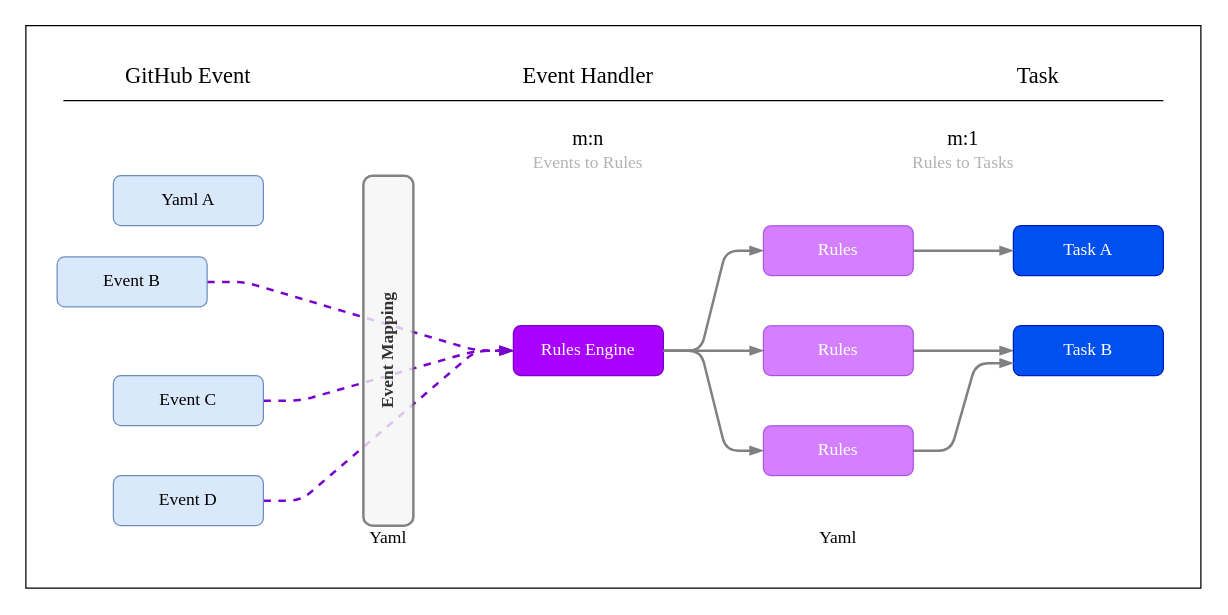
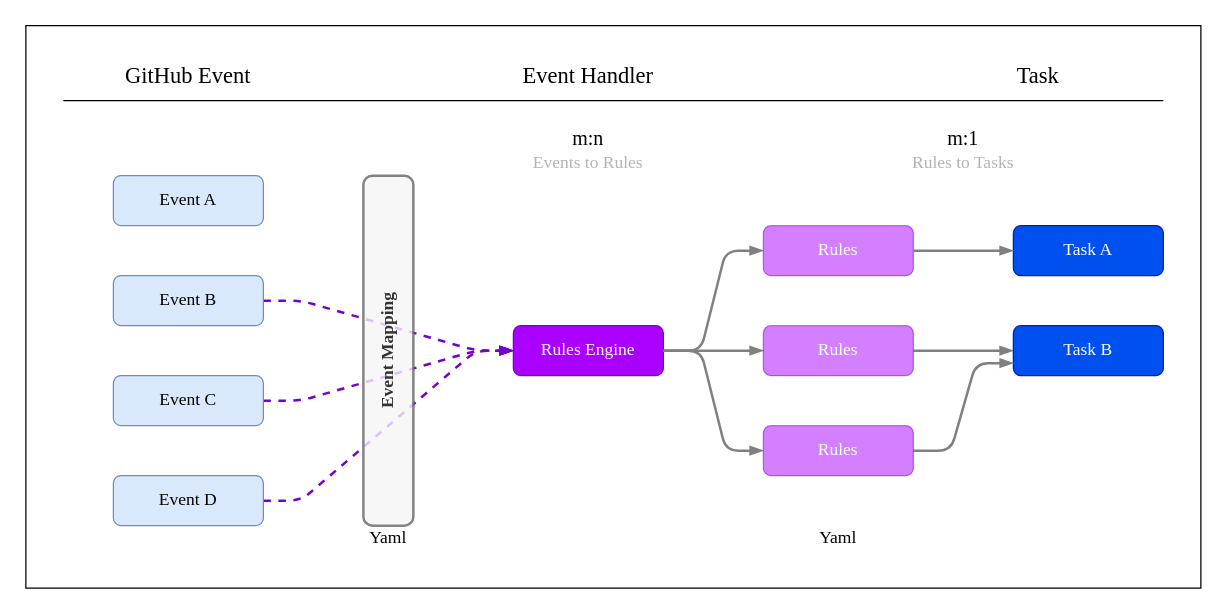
  <mxCell id="0" />
  <mxCell id="1" parent="0" />
  <mxCell id="2" value="" style="rounded=0;whiteSpace=wrap;html=1;" vertex="1" parent="1"><mxGeometry x="20" y="20" width="940" height="450" as="geometry" /></mxCell>
- <mxCell id="3" value="Yaml A" style="rounded=1;whiteSpace=wrap;html=1;fillColor=#dae8fc;strokeColor=#6c8ebf;fontFamily=varela round;fontSize=14;" parent="1" vertex="1"><mxGeometry x="90" y="140" width="120" height="40" as="geometry" /></mxCell>
+ <mxCell id="3" value="Event A" style="rounded=1;whiteSpace=wrap;html=1;fillColor=#dae8fc;strokeColor=#6c8ebf;fontFamily=varela round;fontSize=14;" parent="1" vertex="1"><mxGeometry x="90" y="140" width="120" height="40" as="geometry" /></mxCell>
  <mxCell id="4" style="rounded=1;orthogonalLoop=1;jettySize=auto;html=1;entryX=0;entryY=0.5;entryDx=0;entryDy=0;dashed=1;endArrow=blockThin;endFill=1;strokeWidth=2;fontFamily=varela round;fontSize=14;fontColor=#000000;exitX=1;exitY=0.5;exitDx=0;exitDy=0;fillColor=#aa00ff;strokeColor=#7700CC;edgeStyle=entityRelationEdgeStyle;" parent="1" source="5" target="13" edge="1"><mxGeometry relative="1" as="geometry" /></mxCell>
- <mxCell id="5" value="Event B" style="rounded=1;whiteSpace=wrap;html=1;fillColor=#dae8fc;strokeColor=#6c8ebf;fontFamily=varela round;fontSize=14;" parent="1" vertex="1"><mxGeometry x="45" y="205" width="120" height="40" as="geometry" /></mxCell>
+ <mxCell id="5" value="Event B" style="rounded=1;whiteSpace=wrap;html=1;fillColor=#dae8fc;strokeColor=#6c8ebf;fontFamily=varela round;fontSize=14;" parent="1" vertex="1"><mxGeometry x="90" y="220" width="120" height="40" as="geometry" /></mxCell>
  <mxCell id="6" style="rounded=1;orthogonalLoop=1;jettySize=auto;html=1;endArrow=blockThin;endFill=1;strokeWidth=2;fontFamily=varela round;fontSize=14;fontColor=#000000;dashed=1;exitX=1;exitY=0.5;exitDx=0;exitDy=0;entryX=0;entryY=0.5;entryDx=0;entryDy=0;fillColor=#aa00ff;strokeColor=#7700CC;edgeStyle=entityRelationEdgeStyle;" parent="1" source="7" target="13" edge="1"><mxGeometry relative="1" as="geometry" /></mxCell>
  <mxCell id="7" value="Event C" style="rounded=1;whiteSpace=wrap;html=1;fillColor=#dae8fc;strokeColor=#6c8ebf;fontFamily=varela round;fontSize=14;" parent="1" vertex="1"><mxGeometry x="90" y="300" width="120" height="40" as="geometry" /></mxCell>
  <mxCell id="8" style="rounded=1;orthogonalLoop=1;jettySize=auto;html=1;entryX=0;entryY=0.5;entryDx=0;entryDy=0;endArrow=blockThin;endFill=1;dashed=1;strokeWidth=2;fontFamily=varela round;fontSize=14;fillColor=#aa00ff;strokeColor=#7700CC;edgeStyle=entityRelationEdgeStyle;" parent="1" source="9" target="13" edge="1"><mxGeometry relative="1" as="geometry" /></mxCell>
  <mxCell id="9" value="Event D" style="rounded=1;whiteSpace=wrap;html=1;fillColor=#dae8fc;strokeColor=#6c8ebf;fontFamily=varela round;fontSize=14;" parent="1" vertex="1"><mxGeometry x="90" y="380" width="120" height="40" as="geometry" /></mxCell>
  <mxCell id="10" value="Event Mapping" style="rounded=1;whiteSpace=wrap;html=1;rotation=-90;arcSize=18;fillColor=#f5f5f5;strokeColor=#666666;fontColor=#333333;opacity=80;fontSize=14;fontStyle=1;fontFamily=varela round;strokeWidth=2;" parent="1" vertex="1"><mxGeometry x="170" y="260" width="280" height="40" as="geometry" /></mxCell>
  <mxCell id="11" style="rounded=1;orthogonalLoop=1;jettySize=auto;html=1;entryX=0;entryY=0.5;entryDx=0;entryDy=0;endArrow=blockThin;endFill=1;edgeStyle=entityRelationEdgeStyle;strokeWidth=2;fontFamily=varela round;fontSize=14;strokeColor=#808080;exitX=1;exitY=0.5;exitDx=0;exitDy=0;" parent="1" source="21" target="16" edge="1"><mxGeometry relative="1" as="geometry"><mxPoint x="730" y="290" as="sourcePoint" /></mxGeometry></mxCell>
  <mxCell id="12" style="edgeStyle=entityRelationEdgeStyle;rounded=1;orthogonalLoop=1;jettySize=auto;html=1;exitX=1;exitY=0.5;exitDx=0;exitDy=0;endArrow=blockThin;endFill=1;strokeWidth=2;fontFamily=varela round;fontSize=14;entryX=0;entryY=0.5;entryDx=0;entryDy=0;strokeColor=#808080;" parent="1" source="13" target="21" edge="1"><mxGeometry relative="1" as="geometry" /></mxCell>
  <mxCell id="13" value="Rules Engine" style="rounded=1;whiteSpace=wrap;html=1;fillColor=#aa00ff;strokeColor=#7700CC;fontColor=#ffffff;fontFamily=varela round;fontSize=14;" parent="1" vertex="1"><mxGeometry x="410" y="260" width="120" height="40" as="geometry" /></mxCell>
  <mxCell id="14" value="Yaml" style="text;html=1;strokeColor=none;fillColor=none;align=center;verticalAlign=middle;whiteSpace=wrap;rounded=0;fontFamily=varela round;fontSize=14;" parent="1" vertex="1"><mxGeometry x="290" y="420" width="40" height="20" as="geometry" /></mxCell>
  <mxCell id="15" value="Task A" style="rounded=1;whiteSpace=wrap;html=1;fillColor=#0050ef;strokeColor=#001DBC;fontFamily=varela round;fontSize=14;fontColor=#ffffff;" parent="1" vertex="1"><mxGeometry x="810" y="180" width="120" height="40" as="geometry" /></mxCell>
  <mxCell id="16" value="Task B" style="rounded=1;whiteSpace=wrap;html=1;fillColor=#0050ef;strokeColor=#001DBC;fontFamily=varela round;fontSize=14;fontColor=#ffffff;" parent="1" vertex="1"><mxGeometry x="810" y="260" width="120" height="40" as="geometry" /></mxCell>
  <mxCell id="17" value="GitHub Event" style="text;html=1;strokeColor=none;fillColor=none;align=center;verticalAlign=middle;whiteSpace=wrap;rounded=0;opacity=50;fontFamily=varela round;fontSize=18;" parent="1" vertex="1"><mxGeometry x="90" y="50" width="120" height="20" as="geometry" /></mxCell>
  <mxCell id="18" value="Event Handler" style="text;html=1;strokeColor=none;fillColor=none;align=center;verticalAlign=middle;whiteSpace=wrap;rounded=0;opacity=50;fontFamily=varela round;fontSize=18;" parent="1" vertex="1"><mxGeometry x="385" y="50" width="170" height="20" as="geometry" /></mxCell>
  <mxCell id="19" value="Task" style="text;html=1;strokeColor=none;fillColor=none;align=center;verticalAlign=middle;whiteSpace=wrap;rounded=0;opacity=50;fontFamily=varela round;fontSize=18;" parent="1" vertex="1"><mxGeometry x="770" y="50" width="120" height="20" as="geometry" /></mxCell>
  <mxCell id="20" style="edgeStyle=entityRelationEdgeStyle;rounded=1;orthogonalLoop=1;jettySize=auto;html=1;endArrow=blockThin;endFill=1;strokeWidth=2;fontFamily=varela round;fontSize=14;fontColor=#000000;entryX=0;entryY=0.75;entryDx=0;entryDy=0;strokeColor=#808080;exitX=1;exitY=0.5;exitDx=0;exitDy=0;" parent="1" source="24" target="16" edge="1"><mxGeometry relative="1" as="geometry"><mxPoint x="810" y="360" as="targetPoint" /></mxGeometry></mxCell>
  <mxCell id="21" value="Rules" style="rounded=1;whiteSpace=wrap;html=1;fillColor=#aa00ff;strokeColor=#7700CC;fontColor=#FFFFFF;fontFamily=varela round;fontSize=14;opacity=50;" parent="1" vertex="1"><mxGeometry x="610" y="260" width="120" height="40" as="geometry" /></mxCell>
  <mxCell id="22" value="Rules" style="rounded=1;whiteSpace=wrap;html=1;fillColor=#aa00ff;strokeColor=#7700CC;fontColor=#FFFFFF;fontFamily=varela round;fontSize=14;opacity=50;" parent="1" vertex="1"><mxGeometry x="610" y="180" width="120" height="40" as="geometry" /></mxCell>
  <mxCell id="23" style="edgeStyle=entityRelationEdgeStyle;html=1;strokeColor=#808080;endArrow=blockThin;endFill=1;strokeWidth=2;exitX=1;exitY=0.5;exitDx=0;exitDy=0;entryX=0;entryY=0.5;entryDx=0;entryDy=0;" parent="1" source="22" target="15" edge="1"><mxGeometry relative="1" as="geometry"><mxPoint x="810" y="200" as="targetPoint" /></mxGeometry></mxCell>
  <mxCell id="24" value="Rules" style="rounded=1;whiteSpace=wrap;html=1;fillColor=#aa00ff;strokeColor=#7700CC;fontColor=#FFFFFF;fontFamily=varela round;fontSize=14;opacity=50;" parent="1" vertex="1"><mxGeometry x="610" y="340" width="120" height="40" as="geometry" /></mxCell>
  <mxCell id="25" value="m:1" style="text;html=1;strokeColor=none;fillColor=none;align=center;verticalAlign=middle;whiteSpace=wrap;rounded=0;opacity=50;fontFamily=varela round;fontSize=16;" parent="1" vertex="1"><mxGeometry x="710" y="100" width="120" height="20" as="geometry" /></mxCell>
  <mxCell id="26" value="" style="endArrow=none;html=1;rounded=1;fontSize=18;" parent="1" edge="1"><mxGeometry width="50" height="50" relative="1" as="geometry"><mxPoint x="50" y="80" as="sourcePoint" /><mxPoint x="930" y="80" as="targetPoint" /></mxGeometry></mxCell>
  <mxCell id="27" value="m:n" style="text;html=1;strokeColor=none;fillColor=none;align=center;verticalAlign=middle;whiteSpace=wrap;rounded=0;opacity=50;fontFamily=varela round;fontSize=16;" parent="1" vertex="1"><mxGeometry x="410" y="100" width="120" height="20" as="geometry" /></mxCell>
  <mxCell id="28" value="&lt;font color=&quot;#b3b3b3&quot;&gt;Events to Rules&lt;/font&gt;" style="text;html=1;strokeColor=none;fillColor=none;align=center;verticalAlign=middle;whiteSpace=wrap;rounded=0;opacity=50;fontFamily=varela round;fontSize=14;fontColor=#808080;" parent="1" vertex="1"><mxGeometry x="410" y="120" width="120" height="20" as="geometry" /></mxCell>
  <mxCell id="29" value="&lt;font color=&quot;#b3b3b3&quot;&gt;Rules to Tasks&lt;/font&gt;" style="text;html=1;strokeColor=none;fillColor=none;align=center;verticalAlign=middle;whiteSpace=wrap;rounded=0;opacity=50;fontFamily=varela round;fontSize=14;fontColor=#808080;" parent="1" vertex="1"><mxGeometry x="710" y="120" width="120" height="20" as="geometry" /></mxCell>
  <mxCell id="30" style="edgeStyle=entityRelationEdgeStyle;rounded=1;orthogonalLoop=1;jettySize=auto;html=1;exitX=1;exitY=0.5;exitDx=0;exitDy=0;endArrow=blockThin;endFill=1;strokeWidth=2;fontFamily=varela round;fontSize=14;entryX=0;entryY=0.5;entryDx=0;entryDy=0;strokeColor=#808080;" parent="1" source="13" target="24" edge="1"><mxGeometry relative="1" as="geometry"><mxPoint x="540" y="290" as="sourcePoint" /><mxPoint x="620" y="290" as="targetPoint" /></mxGeometry></mxCell>
  <mxCell id="31" style="edgeStyle=entityRelationEdgeStyle;rounded=1;orthogonalLoop=1;jettySize=auto;html=1;exitX=1;exitY=0.5;exitDx=0;exitDy=0;endArrow=blockThin;endFill=1;strokeWidth=2;fontFamily=varela round;fontSize=14;entryX=0;entryY=0.5;entryDx=0;entryDy=0;strokeColor=#808080;" parent="1" source="13" target="22" edge="1"><mxGeometry relative="1" as="geometry"><mxPoint x="540" y="290" as="sourcePoint" /><mxPoint x="620" y="370" as="targetPoint" /></mxGeometry></mxCell>
  <mxCell id="32" value="Yaml" style="text;html=1;strokeColor=none;fillColor=none;align=center;verticalAlign=middle;whiteSpace=wrap;rounded=0;fontFamily=varela round;fontSize=14;" parent="1" vertex="1"><mxGeometry x="650" y="420" width="40" height="20" as="geometry" /></mxCell>
